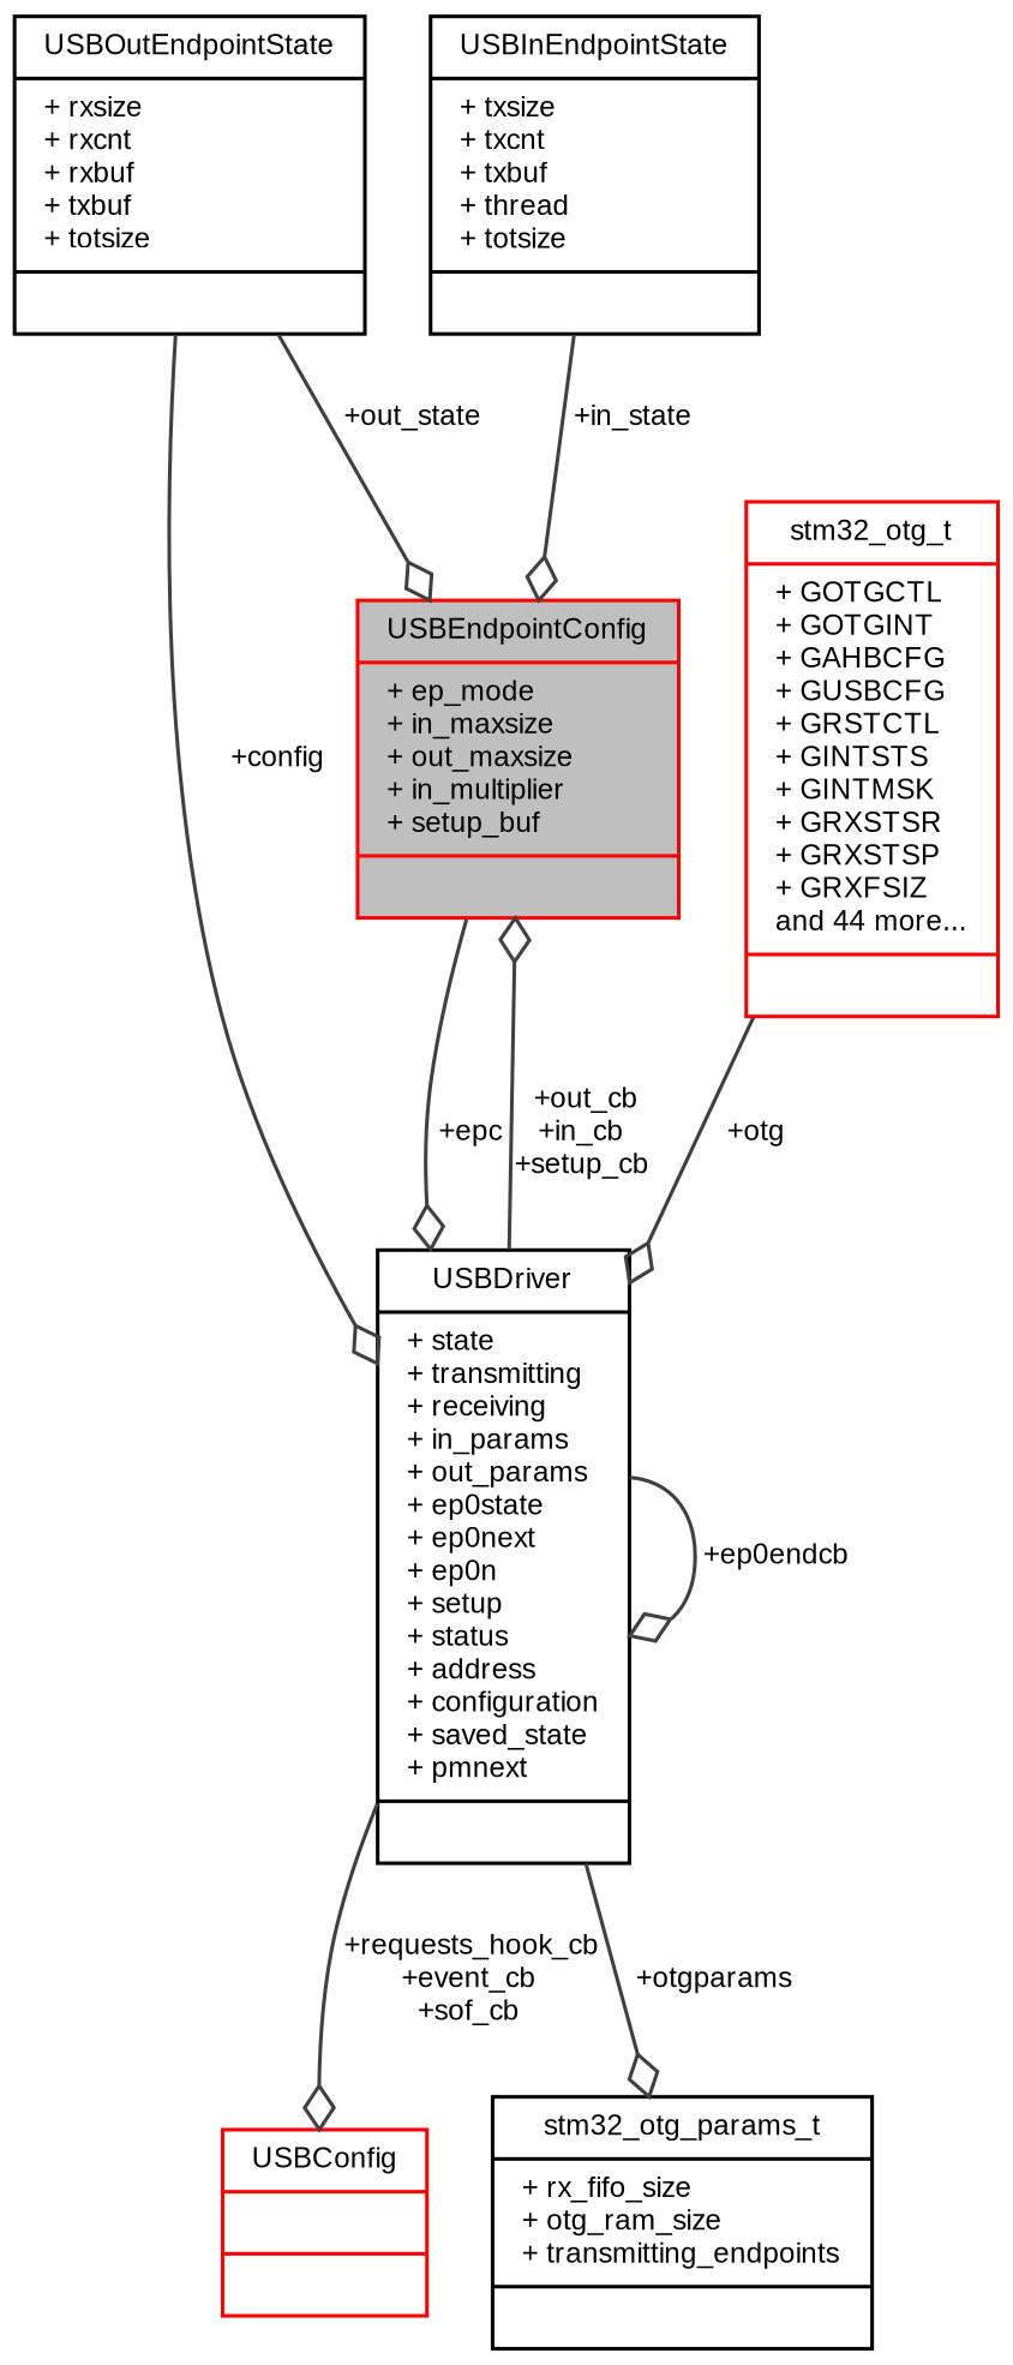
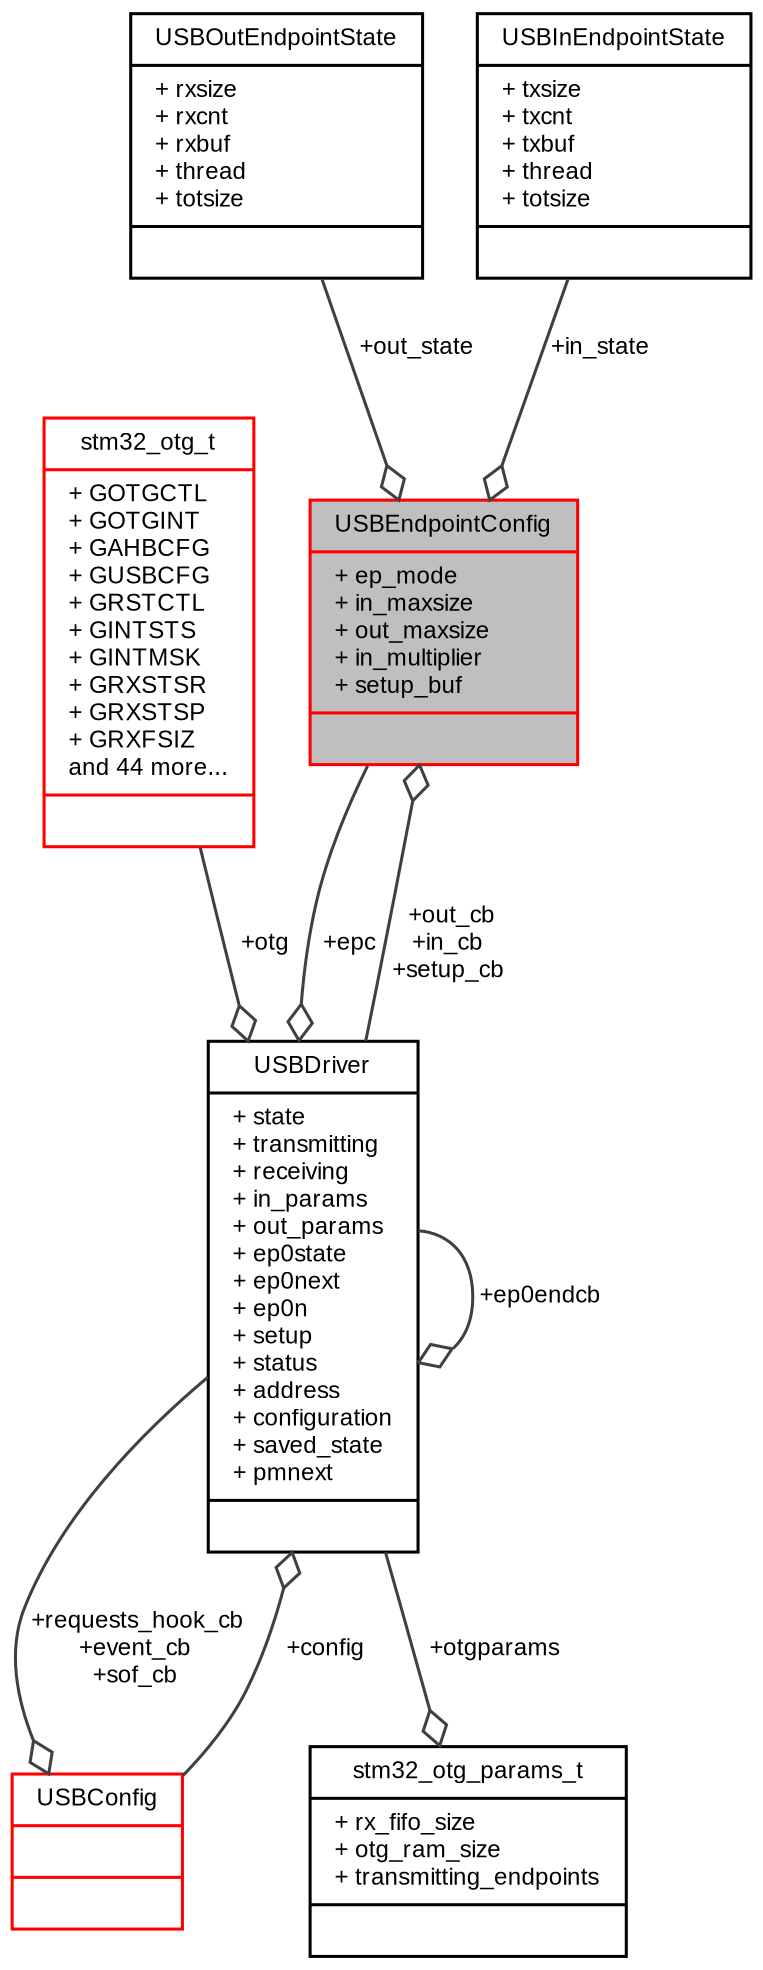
  digraph {
    fontname="Liberation Sans"
    node [color=black fontname="Liberation Sans" fontsize=8 shape=record]
    edge [arrowhead=odiamond color=grey25 fontname="Liberation Sans" fontsize=8 labelfontname=Helvetica labelfontsize=8 style=solid]
    n1 [color=red fillcolor=grey75 fontcolor=black height=0.2 label="{USBEndpointConfig\n|+ ep_mode\l+ in_maxsize\l+ out_maxsize\l+ in_multiplier\l+ setup_buf\l|}" style=filled width=0.4]
    n2 [height=0.2 label="{USBDriver\n|+ state\l+ transmitting\l+ receiving\l+ in_params\l+ out_params\l+ ep0state\l+ ep0next\l+ ep0n\l+ setup\l+ status\l+ address\l+ configuration\l+ saved_state\l+ pmnext\l|}" width=0.4]
    n3 [color=red height=0.2 label="{USBConfig\n||}" width=0.4]
    n4 [height=0.2 label="{stm32_otg_params_t\n|+ rx_fifo_size\l+ otg_ram_size\l+ transmitting_endpoints\l|}" width=0.4]
-   n5 [height=0.2 label="{USBOutEndpointState\n|+ rxsize\l+ rxcnt\l+ rxbuf\l+ txbuf\l+ totsize\l|}" width=0.4]
+   n5 [height=0.2 label="{USBOutEndpointState\n|+ rxsize\l+ rxcnt\l+ rxbuf\l+ thread\l+ totsize\l|}" width=0.4]
    n6 [color=red height=0.2 label="{stm32_otg_t\n|+ GOTGCTL\l+ GOTGINT\l+ GAHBCFG\l+ GUSBCFG\l+ GRSTCTL\l+ GINTSTS\l+ GINTMSK\l+ GRXSTSR\l+ GRXSTSP\l+ GRXFSIZ\land 44 more...\l|}" width=0.4]
    n7 [height=0.2 label="{USBInEndpointState\n|+ txsize\l+ txcnt\l+ txbuf\l+ thread\l+ totsize\l|}" width=0.4]
    n1 -> n2 [label=" +epc"]
    n2 -> n1 [label=" +out_cb\n+in_cb\n+setup_cb"]
    n2 -> n2 [label=" +ep0endcb"]
    n2 -> n3 [label=" +requests_hook_cb\n+event_cb\n+sof_cb"]
    n2 -> n4 [label=" +otgparams"]
-   n5 -> n2 [label=" +config"]
+   n3 -> n2 [label=" +config"]
    n5 -> n1 [label=" +out_state"]
    n6 -> n2 [label=" +otg"]
    n7 -> n1 [label=" +in_state"]
  }
